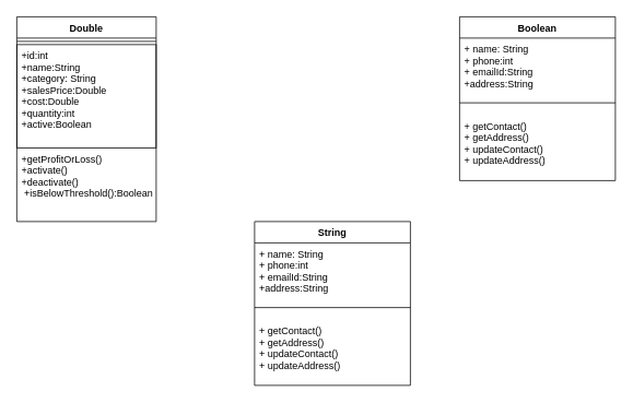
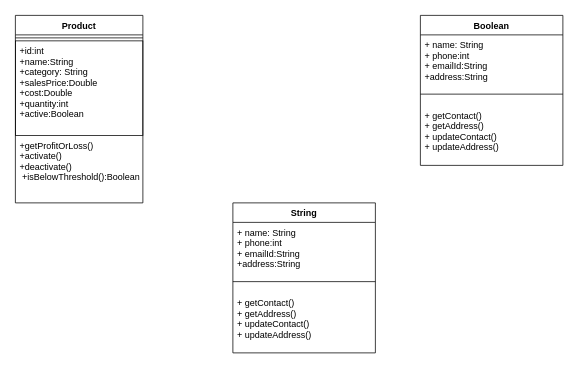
  <mxCell id="0" />
  <mxCell id="1" parent="0" />
- <mxCell id="2" value="Double" style="swimlane;fontStyle=1;align=center;verticalAlign=top;childLayout=stackLayout;horizontal=1;startSize=26;horizontalStack=0;resizeParent=1;resizeParentMax=0;resizeLast=0;collapsible=1;marginBottom=0;" vertex="1" parent="1"><mxGeometry x="20" y="20" width="170" height="250" as="geometry" /></mxCell>
+ <mxCell id="2" value="Product" style="swimlane;fontStyle=1;align=center;verticalAlign=top;childLayout=stackLayout;horizontal=1;startSize=26;horizontalStack=0;resizeParent=1;resizeParentMax=0;resizeLast=0;collapsible=1;marginBottom=0;" vertex="1" parent="1"><mxGeometry x="20" y="20" width="170" height="250" as="geometry" /></mxCell>
  <mxCell id="3" value="" style="line;strokeWidth=1;fillColor=none;align=left;verticalAlign=middle;spacingTop=-1;spacingLeft=3;spacingRight=3;rotatable=0;labelPosition=right;points=[];portConstraint=eastwest;" vertex="1" parent="2"><mxGeometry y="26" width="170" height="8" as="geometry" /></mxCell>
  <mxCell id="4" value="+id:int&#10;+name:String&#10;+category: String&#10;+salesPrice:Double&#10;+cost:Double&#10;+quantity:int&#10;+active:Boolean&#10;" style="text;strokeColor=default;fillColor=none;align=left;verticalAlign=top;spacingLeft=4;spacingRight=4;overflow=hidden;rotatable=0;points=[[0,0.5],[1,0.5]];portConstraint=eastwest;labelBorderColor=none;" vertex="1" parent="2"><mxGeometry y="34" width="170" height="126" as="geometry" /></mxCell>
  <mxCell id="5" value="+getProfitOrLoss()&#10;+activate()&#10;+deactivate()&#10; +isBelowThreshold():Boolean" style="text;strokeColor=none;fillColor=none;align=left;verticalAlign=top;spacingLeft=4;spacingRight=4;overflow=hidden;rotatable=0;points=[[0,0.5],[1,0.5]];portConstraint=eastwest;" vertex="1" parent="2"><mxGeometry y="160" width="170" height="90" as="geometry" /></mxCell>
  <mxCell id="6" value="String" style="swimlane;fontStyle=1;align=center;verticalAlign=top;childLayout=stackLayout;horizontal=1;startSize=26;horizontalStack=0;resizeParent=1;resizeParentMax=0;resizeLast=0;collapsible=1;marginBottom=0;labelBorderColor=none;strokeColor=default;" vertex="1" parent="1"><mxGeometry x="310" y="270" width="190" height="200" as="geometry" /></mxCell>
  <mxCell id="7" value="+ name: String&#10;+ phone:int&#10;+ emailId:String&#10;+address:String" style="text;strokeColor=none;fillColor=none;align=left;verticalAlign=top;spacingLeft=4;spacingRight=4;overflow=hidden;rotatable=0;points=[[0,0.5],[1,0.5]];portConstraint=eastwest;labelBorderColor=none;" vertex="1" parent="6"><mxGeometry y="26" width="190" height="64" as="geometry" /></mxCell>
  <mxCell id="8" value="" style="line;strokeWidth=1;fillColor=none;align=left;verticalAlign=middle;spacingTop=-1;spacingLeft=3;spacingRight=3;rotatable=0;labelPosition=right;points=[];portConstraint=eastwest;labelBorderColor=none;" vertex="1" parent="6"><mxGeometry y="90" width="190" height="30" as="geometry" /></mxCell>
  <mxCell id="9" value="+ getContact()&#10;+ getAddress()&#10;+ updateContact()&#10;+ updateAddress()" style="text;strokeColor=none;fillColor=none;align=left;verticalAlign=top;spacingLeft=4;spacingRight=4;overflow=hidden;rotatable=0;points=[[0,0.5],[1,0.5]];portConstraint=eastwest;labelBorderColor=none;" vertex="1" parent="6"><mxGeometry y="120" width="190" height="80" as="geometry" /></mxCell>
  <mxCell id="10" value="Boolean" style="swimlane;fontStyle=1;align=center;verticalAlign=top;childLayout=stackLayout;horizontal=1;startSize=26;horizontalStack=0;resizeParent=1;resizeParentMax=0;resizeLast=0;collapsible=1;marginBottom=0;labelBorderColor=none;strokeColor=default;" vertex="1" parent="1"><mxGeometry x="560" y="20" width="190" height="200" as="geometry" /></mxCell>
  <mxCell id="11" value="+ name: String&#10;+ phone:int&#10;+ emailId:String&#10;+address:String" style="text;strokeColor=none;fillColor=none;align=left;verticalAlign=top;spacingLeft=4;spacingRight=4;overflow=hidden;rotatable=0;points=[[0,0.5],[1,0.5]];portConstraint=eastwest;labelBorderColor=none;" vertex="1" parent="10"><mxGeometry y="26" width="190" height="64" as="geometry" /></mxCell>
  <mxCell id="12" value="" style="line;strokeWidth=1;fillColor=none;align=left;verticalAlign=middle;spacingTop=-1;spacingLeft=3;spacingRight=3;rotatable=0;labelPosition=right;points=[];portConstraint=eastwest;labelBorderColor=none;" vertex="1" parent="10"><mxGeometry y="90" width="190" height="30" as="geometry" /></mxCell>
  <mxCell id="13" value="+ getContact()&#10;+ getAddress()&#10;+ updateContact()&#10;+ updateAddress()" style="text;strokeColor=none;fillColor=none;align=left;verticalAlign=top;spacingLeft=4;spacingRight=4;overflow=hidden;rotatable=0;points=[[0,0.5],[1,0.5]];portConstraint=eastwest;labelBorderColor=none;" vertex="1" parent="10"><mxGeometry y="120" width="190" height="80" as="geometry" /></mxCell>
